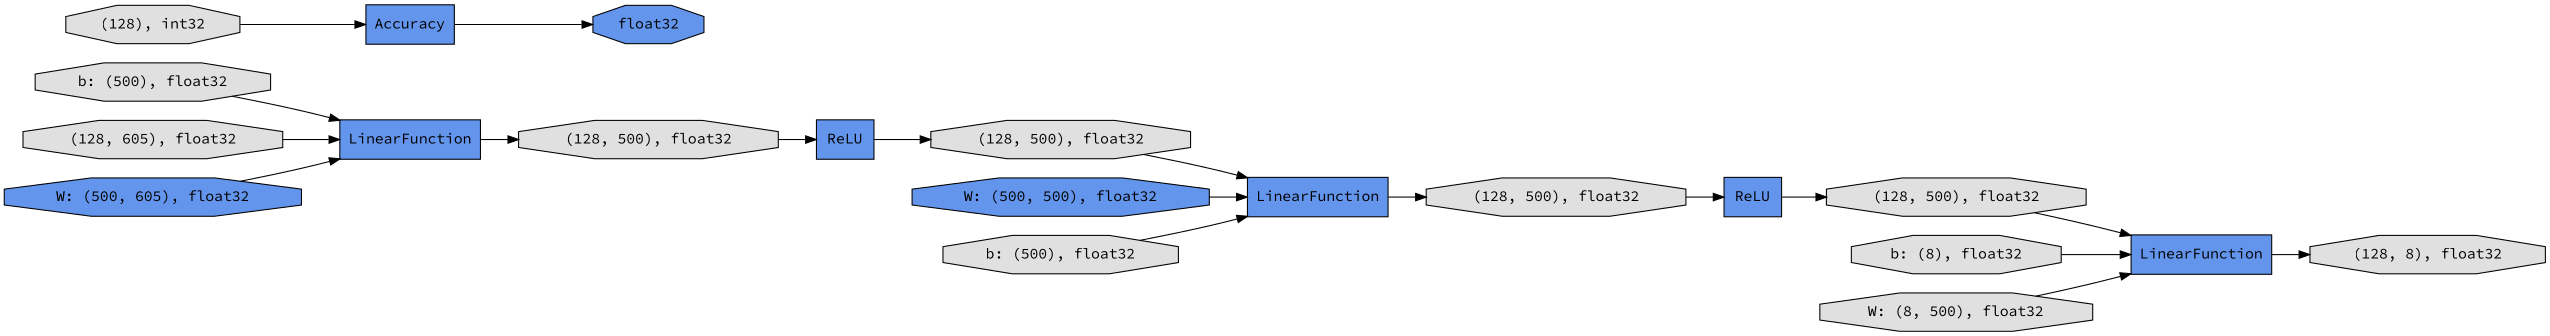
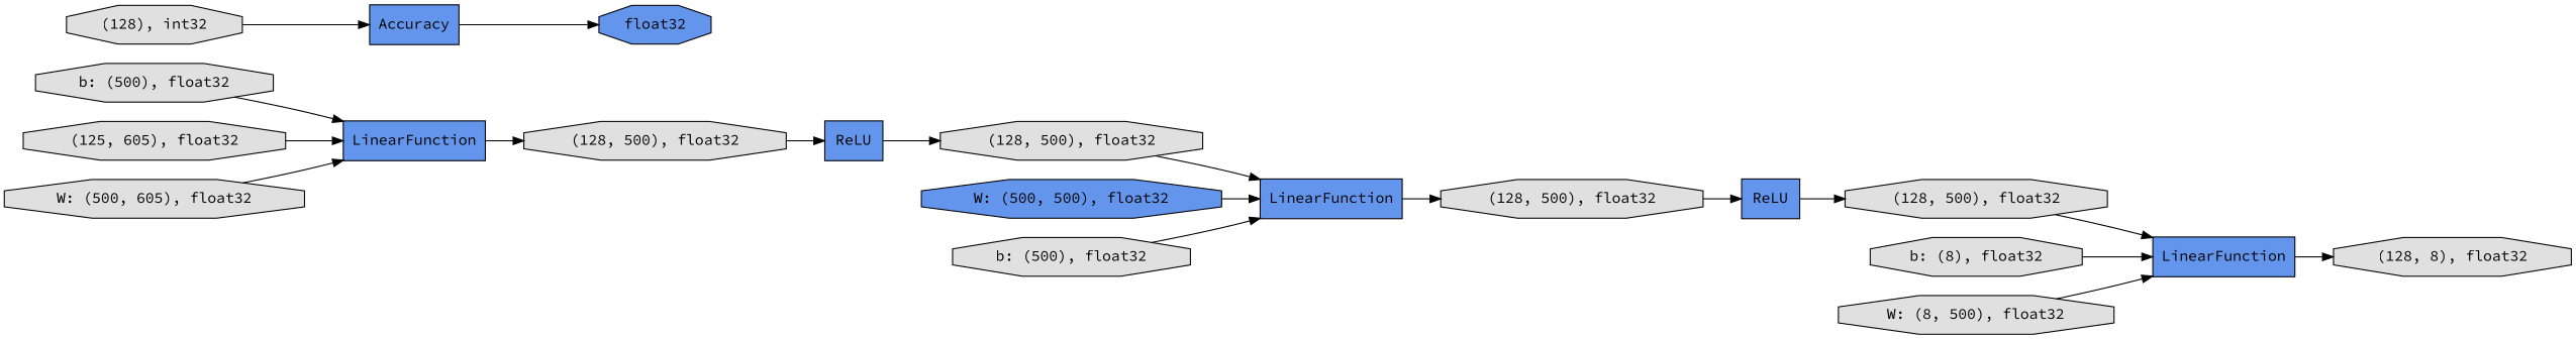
  digraph {
    fontname="Source Code Pro"
    rankdir=LR
    node [fillcolor="#E0E0E0" fontname="Source Code Pro" shape=octagon style=filled]
    edge [fontname="Source Code Pro"]
    n1 [label="b: (500), float32"]
    n2 [fillcolor="#6495ED" label=LinearFunction shape=record]
    n3 [label="(128, 500), float32"]
    n4 [fillcolor="#6495ED" label=ReLU shape=record]
    n5 [label="(128, 500), float32"]
    n6 [fillcolor="#6495ED" label=LinearFunction shape=record]
    n7 [label="b: (8), float32"]
    n8 [fillcolor="#6495ED" label=LinearFunction shape=record]
    n9 [label="(128, 8), float32"]
    n10 [label="(128), int32"]
    n11 [fillcolor="#6495ED" label=Accuracy shape=record]
    n12 [fillcolor="#6495ED" label=float32]
    n13 [label="(128, 500), float32"]
    n14 [fillcolor="#6495ED" label="W: (500, 500), float32"]
    n15 [label="(128, 500), float32"]
    n16 [label="b: (500), float32"]
-   n17 [label="(128, 605), float32"]
+   n17 [label="(125, 605), float32"]
    n18 [fillcolor="#6495ED" label=ReLU shape=record]
-   n19 [fillcolor="#6495ED" label="W: (500, 605), float32"]
+   n19 [label="W: (500, 605), float32"]
    n20 [label="W: (8, 500), float32"]
    n1 -> n2
    n2 -> n3
    n3 -> n4
    n4 -> n5
    n5 -> n6
    n6 -> n15
    n7 -> n8
    n8 -> n9
    n10 -> n11
    n11 -> n12
    n13 -> n8
    n14 -> n6
    n15 -> n18
    n16 -> n6
    n17 -> n2
    n18 -> n13
    n19 -> n2
    n20 -> n8
  }
